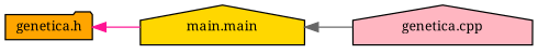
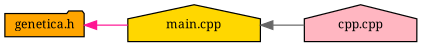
  digraph {
    fontname="Noto Serif"
    rankdir=LR
    node [color=black fontname="Noto Serif" fontsize=10 shape=house style=filled]
    edge [dir=back fontname="Noto Serif" fontsize=10 labelfontname=Helvetica labelfontsize=10 style=solid]
    n1 [fillcolor=orange fontcolor=black height=0.2 label="genetica.h" shape=folder width=0.4]
-   n2 [fillcolor=gold height=0.2 label="main.main" width=0.4]
-   n3 [fillcolor=lightpink height=0.2 label="genetica.cpp" width=0.4]
+   n2 [fillcolor=gold height=0.2 label="main.cpp" width=0.4]
+   n3 [fillcolor=lightpink height=0.2 label="cpp.cpp" width=0.4]
    n1 -> n2 [color=deeppink]
    n2 -> n3 [color=gray40]
  }
